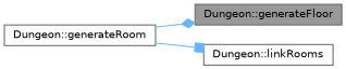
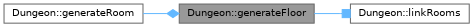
  digraph {
    fontname="DejaVu Sans"
    rankdir=LR
    node [color=grey40 fillcolor=white fontname="DejaVu Sans" fontsize=10 shape=box style=filled]
    edge [color=steelblue1 fontname="DejaVu Sans" fontsize=10 labelfontname=Helvetica labelfontsize=10 style=solid]
    n1 [color=gray40 fillcolor=grey60 fontcolor=black height=0.2 label="Dungeon::generateFloor" width=0.4]
    n2 [height=0.2 label="Dungeon::linkRooms" width=0.4]
    n3 [height=0.2 label="Dungeon::generateRoom" width=0.4]
-   n3 -> n2 [arrowhead=box]
+   n1 -> n2 [arrowhead=box]
    n3 -> n1 [arrowhead=diamond]
  }
